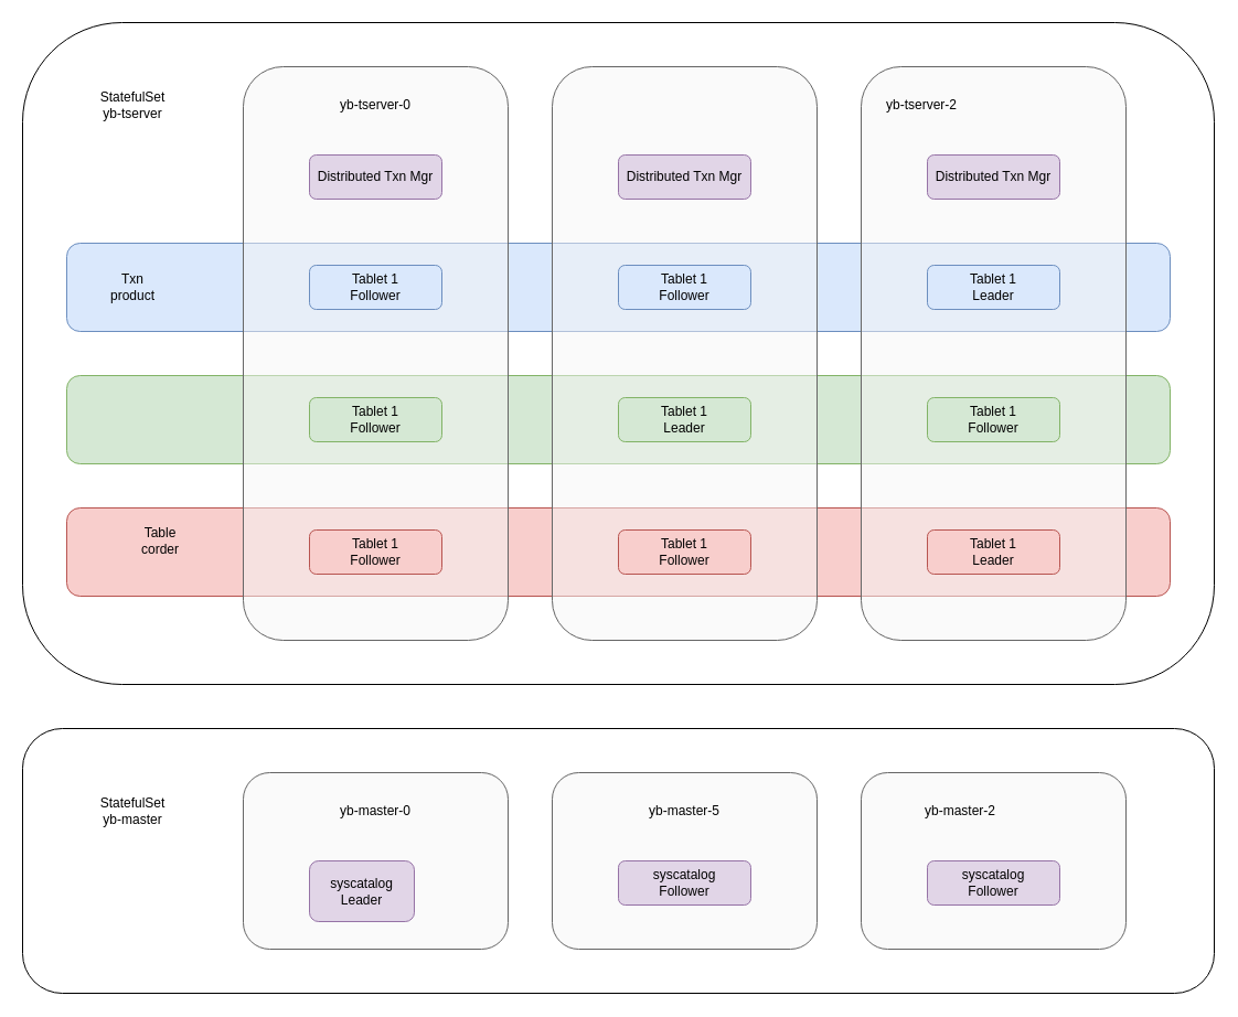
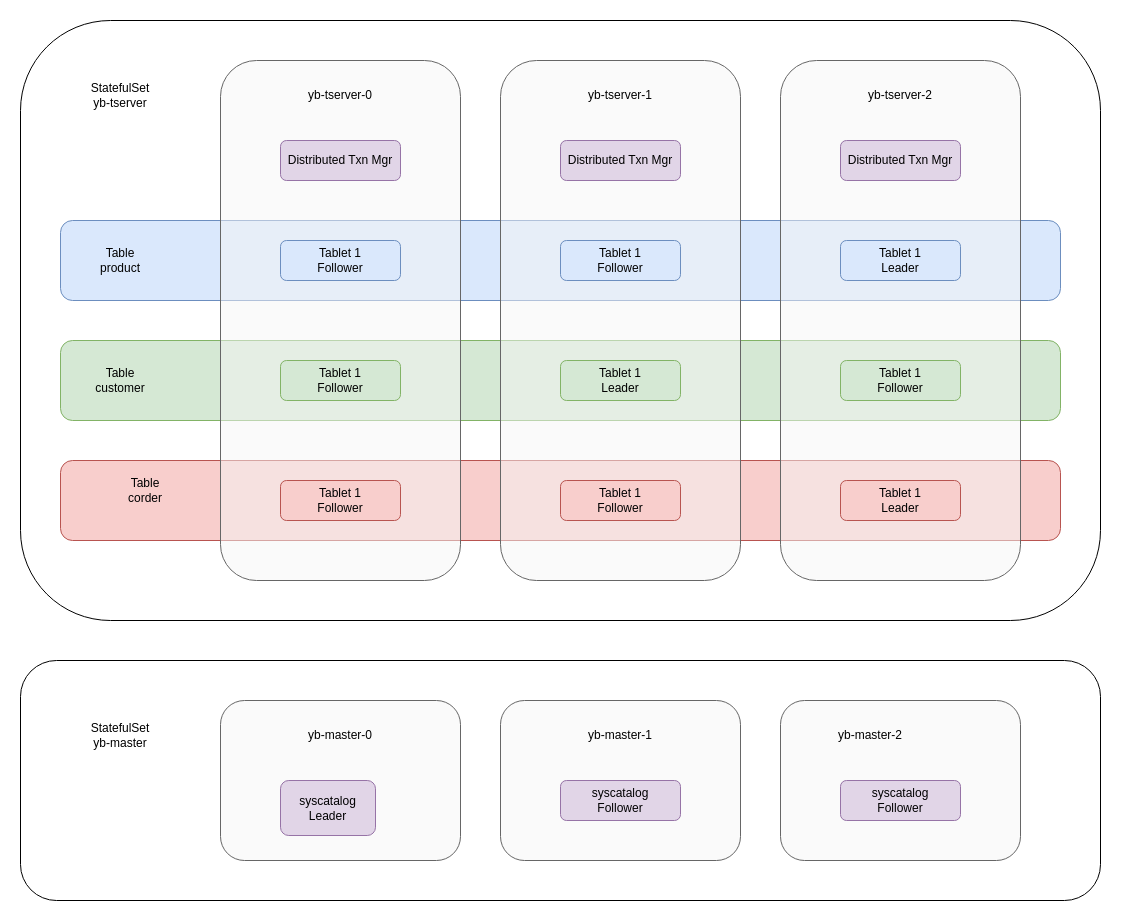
  <mxCell id="0" />
  <mxCell id="1" parent="0" />
  <mxCell id="2" value="" style="rounded=1;whiteSpace=wrap;html=1;" vertex="1" parent="1"><mxGeometry y="660" width="1080" height="240" as="geometry" x="20" /></mxCell>
  <mxCell id="3" value="" style="rounded=1;whiteSpace=wrap;html=1;" vertex="1" parent="1"><mxGeometry y="20" width="1080" height="600" as="geometry" x="20" /></mxCell>
  <mxCell id="4" value="" style="rounded=1;whiteSpace=wrap;html=1;fillColor=#f8cecc;strokeColor=#b85450;" vertex="1" parent="1"><mxGeometry x="60" y="460" width="1000" height="80" as="geometry" /></mxCell>
  <mxCell id="5" value="" style="rounded=1;whiteSpace=wrap;html=1;fillColor=#d5e8d4;strokeColor=#82b366;" vertex="1" parent="1"><mxGeometry x="60" y="340" width="1000" height="80" as="geometry" /></mxCell>
  <mxCell id="6" value="" style="rounded=1;whiteSpace=wrap;html=1;fillColor=#dae8fc;strokeColor=#6c8ebf;" vertex="1" parent="1"><mxGeometry x="60" y="220" width="1000" height="80" as="geometry" /></mxCell>
  <mxCell id="7" value="" style="rounded=1;whiteSpace=wrap;html=1;fillColor=#f5f5f5;fontColor=#333333;strokeColor=#666666;fillOpacity=50;" vertex="1" parent="1"><mxGeometry x="220" y="60" width="240" height="520" as="geometry" /></mxCell>
  <mxCell id="8" value="Tablet 1&lt;div&gt;Follower&lt;/div&gt;" style="rounded=1;whiteSpace=wrap;html=1;fillColor=#dae8fc;strokeColor=#6c8ebf;" vertex="1" parent="1"><mxGeometry x="280" y="240" width="120" height="40" as="geometry" /></mxCell>
  <mxCell id="9" value="" style="rounded=1;whiteSpace=wrap;html=1;fillColor=#f5f5f5;fontColor=#333333;strokeColor=#666666;fillOpacity=50;" vertex="1" parent="1"><mxGeometry x="500" y="60" width="240" height="520" as="geometry" /></mxCell>
  <mxCell id="10" value="" style="rounded=1;whiteSpace=wrap;html=1;fillColor=#f5f5f5;fontColor=#333333;strokeColor=#666666;fillOpacity=50;" vertex="1" parent="1"><mxGeometry x="780" y="60" width="240" height="520" as="geometry" /></mxCell>
- <mxCell id="11" value="Txn&lt;div&gt;product&lt;/div&gt;" style="text;html=1;align=center;verticalAlign=middle;whiteSpace=wrap;rounded=0;" vertex="1" parent="1"><mxGeometry x="90" y="245" width="60" height="30" as="geometry" /></mxCell>
+ <mxCell id="11" value="Table&lt;div&gt;product&lt;/div&gt;" style="text;html=1;align=center;verticalAlign=middle;whiteSpace=wrap;rounded=0;" vertex="1" parent="1"><mxGeometry x="90" y="245" width="60" height="30" as="geometry" /></mxCell>
+ <mxCell id="12" value="Table&lt;div&gt;customer&lt;/div&gt;" style="text;html=1;align=center;verticalAlign=middle;whiteSpace=wrap;rounded=0;" vertex="1" parent="1"><mxGeometry x="90" y="365" width="60" height="30" as="geometry" /></mxCell>
  <mxCell id="13" value="Table&lt;div&gt;corder&lt;/div&gt;" style="text;html=1;align=center;verticalAlign=middle;whiteSpace=wrap;rounded=0;" vertex="1" parent="1"><mxGeometry x="115" y="475" width="60" height="30" as="geometry" /></mxCell>
  <mxCell id="14" value="Tablet 1&lt;div&gt;Follower&lt;/div&gt;" style="rounded=1;whiteSpace=wrap;html=1;fillColor=#dae8fc;strokeColor=#6c8ebf;" vertex="1" parent="1"><mxGeometry x="560" y="240" width="120" height="40" as="geometry" /></mxCell>
  <mxCell id="15" value="Tablet 1&lt;div&gt;Leader&lt;/div&gt;" style="rounded=1;whiteSpace=wrap;html=1;fillColor=#dae8fc;strokeColor=#6c8ebf;" vertex="1" parent="1"><mxGeometry x="840" y="240" width="120" height="40" as="geometry" /></mxCell>
  <mxCell id="16" value="Tablet 1&lt;div&gt;Follower&lt;/div&gt;" style="rounded=1;whiteSpace=wrap;html=1;fillColor=#f8cecc;strokeColor=#b85450;" vertex="1" parent="1"><mxGeometry x="280" y="480" width="120" height="40" as="geometry" /></mxCell>
  <mxCell id="17" value="Tablet 1&lt;div&gt;Follower&lt;/div&gt;" style="rounded=1;whiteSpace=wrap;html=1;fillColor=#f8cecc;strokeColor=#b85450;" vertex="1" parent="1"><mxGeometry x="560" y="480" width="120" height="40" as="geometry" /></mxCell>
  <mxCell id="18" value="Tablet 1&lt;div&gt;Leader&lt;/div&gt;" style="rounded=1;whiteSpace=wrap;html=1;fillColor=#f8cecc;strokeColor=#b85450;" vertex="1" parent="1"><mxGeometry x="840" y="480" width="120" height="40" as="geometry" /></mxCell>
  <mxCell id="19" value="Tablet 1&lt;div&gt;Follower&lt;/div&gt;" style="rounded=1;whiteSpace=wrap;html=1;fillColor=#d5e8d4;strokeColor=#82b366;" vertex="1" parent="1"><mxGeometry x="280" y="360" width="120" height="40" as="geometry" /></mxCell>
  <mxCell id="20" value="Tablet 1&lt;div&gt;Leader&lt;/div&gt;" style="rounded=1;whiteSpace=wrap;html=1;fillColor=#d5e8d4;strokeColor=#82b366;" vertex="1" parent="1"><mxGeometry x="560" y="360" width="120" height="40" as="geometry" /></mxCell>
  <mxCell id="21" value="Tablet 1&lt;div&gt;Follower&lt;/div&gt;" style="rounded=1;whiteSpace=wrap;html=1;fillColor=#d5e8d4;strokeColor=#82b366;" vertex="1" parent="1"><mxGeometry x="840" y="360" width="120" height="40" as="geometry" /></mxCell>
  <mxCell id="22" value="yb-tserver-0" style="text;html=1;align=center;verticalAlign=middle;whiteSpace=wrap;rounded=0;" vertex="1" parent="1"><mxGeometry x="295" y="80" width="90" height="30" as="geometry" /></mxCell>
- <mxCell id="24" value="yb-tserver-2" style="text;html=1;align=center;verticalAlign=middle;whiteSpace=wrap;rounded=0;" vertex="1" parent="1"><mxGeometry x="790" y="80" width="90" height="30" as="geometry" /></mxCell>
+ <mxCell id="23" value="yb-tserver-1" style="text;html=1;align=center;verticalAlign=middle;whiteSpace=wrap;rounded=0;" vertex="1" parent="1"><mxGeometry x="575" y="80" width="90" height="30" as="geometry" /></mxCell>
+ <mxCell id="24" value="yb-tserver-2" style="text;html=1;align=center;verticalAlign=middle;whiteSpace=wrap;rounded=0;" vertex="1" parent="1"><mxGeometry x="855" y="80" width="90" height="30" as="geometry" /></mxCell>
  <mxCell id="25" value="Distributed Txn Mgr" style="rounded=1;whiteSpace=wrap;html=1;fillColor=#e1d5e7;strokeColor=#9673a6;" vertex="1" parent="1"><mxGeometry x="280" y="140" width="120" height="40" as="geometry" /></mxCell>
  <mxCell id="26" value="Distributed Txn Mgr" style="rounded=1;whiteSpace=wrap;html=1;fillColor=#e1d5e7;strokeColor=#9673a6;" vertex="1" parent="1"><mxGeometry x="560" y="140" width="120" height="40" as="geometry" /></mxCell>
  <mxCell id="27" value="Distributed Txn Mgr" style="rounded=1;whiteSpace=wrap;html=1;fillColor=#e1d5e7;strokeColor=#9673a6;" vertex="1" parent="1"><mxGeometry x="840" y="140" width="120" height="40" as="geometry" /></mxCell>
  <mxCell id="28" value="" style="rounded=1;whiteSpace=wrap;html=1;fillColor=#f5f5f5;fontColor=#333333;strokeColor=#666666;fillOpacity=50;" vertex="1" parent="1"><mxGeometry x="220" y="700" width="240" height="160" as="geometry" /></mxCell>
  <mxCell id="29" value="" style="rounded=1;whiteSpace=wrap;html=1;fillColor=#f5f5f5;fontColor=#333333;strokeColor=#666666;fillOpacity=50;" vertex="1" parent="1"><mxGeometry x="500" y="700" width="240" height="160" as="geometry" /></mxCell>
  <mxCell id="30" value="" style="rounded=1;whiteSpace=wrap;html=1;fillColor=#f5f5f5;fontColor=#333333;strokeColor=#666666;fillOpacity=50;" vertex="1" parent="1"><mxGeometry x="780" y="700" width="240" height="160" as="geometry" /></mxCell>
  <mxCell id="31" value="yb-master-0" style="text;html=1;align=center;verticalAlign=middle;whiteSpace=wrap;rounded=0;" vertex="1" parent="1"><mxGeometry x="295" y="720" width="90" height="30" as="geometry" /></mxCell>
- <mxCell id="32" value="yb-master-5" style="text;html=1;align=center;verticalAlign=middle;whiteSpace=wrap;rounded=0;" vertex="1" parent="1"><mxGeometry x="575" y="720" width="90" height="30" as="geometry" /></mxCell>
+ <mxCell id="32" value="yb-master-1" style="text;html=1;align=center;verticalAlign=middle;whiteSpace=wrap;rounded=0;" vertex="1" parent="1"><mxGeometry x="575" y="720" width="90" height="30" as="geometry" /></mxCell>
  <mxCell id="33" value="yb-master-2" style="text;html=1;align=center;verticalAlign=middle;whiteSpace=wrap;rounded=0;" vertex="1" parent="1"><mxGeometry x="825" y="720" width="90" height="30" as="geometry" /></mxCell>
  <mxCell id="34" value="syscatalog&lt;div&gt;Leader&lt;/div&gt;" style="rounded=1;whiteSpace=wrap;html=1;fillColor=#e1d5e7;strokeColor=#9673a6;" vertex="1" parent="1"><mxGeometry x="280" y="780" width="95" height="55" as="geometry" /></mxCell>
  <mxCell id="35" value="syscatalog&lt;div&gt;Follower&lt;/div&gt;" style="rounded=1;whiteSpace=wrap;html=1;fillColor=#e1d5e7;strokeColor=#9673a6;" vertex="1" parent="1"><mxGeometry x="560" y="780" width="120" height="40" as="geometry" /></mxCell>
  <mxCell id="36" value="syscatalog&lt;div&gt;Follower&lt;/div&gt;" style="rounded=1;whiteSpace=wrap;html=1;fillColor=#e1d5e7;strokeColor=#9673a6;" vertex="1" parent="1"><mxGeometry x="840" y="780" width="120" height="40" as="geometry" /></mxCell>
  <mxCell id="37" value="StatefulSet&lt;div&gt;yb-tserver&lt;/div&gt;" style="text;html=1;align=center;verticalAlign=middle;whiteSpace=wrap;rounded=0;" vertex="1" parent="1"><mxGeometry x="90" y="80" width="60" height="30" as="geometry" /></mxCell>
  <mxCell id="38" value="StatefulSet&lt;div&gt;yb-master&lt;/div&gt;" style="text;html=1;align=center;verticalAlign=middle;whiteSpace=wrap;rounded=0;" vertex="1" parent="1"><mxGeometry x="90" y="720" width="60" height="30" as="geometry" /></mxCell>
